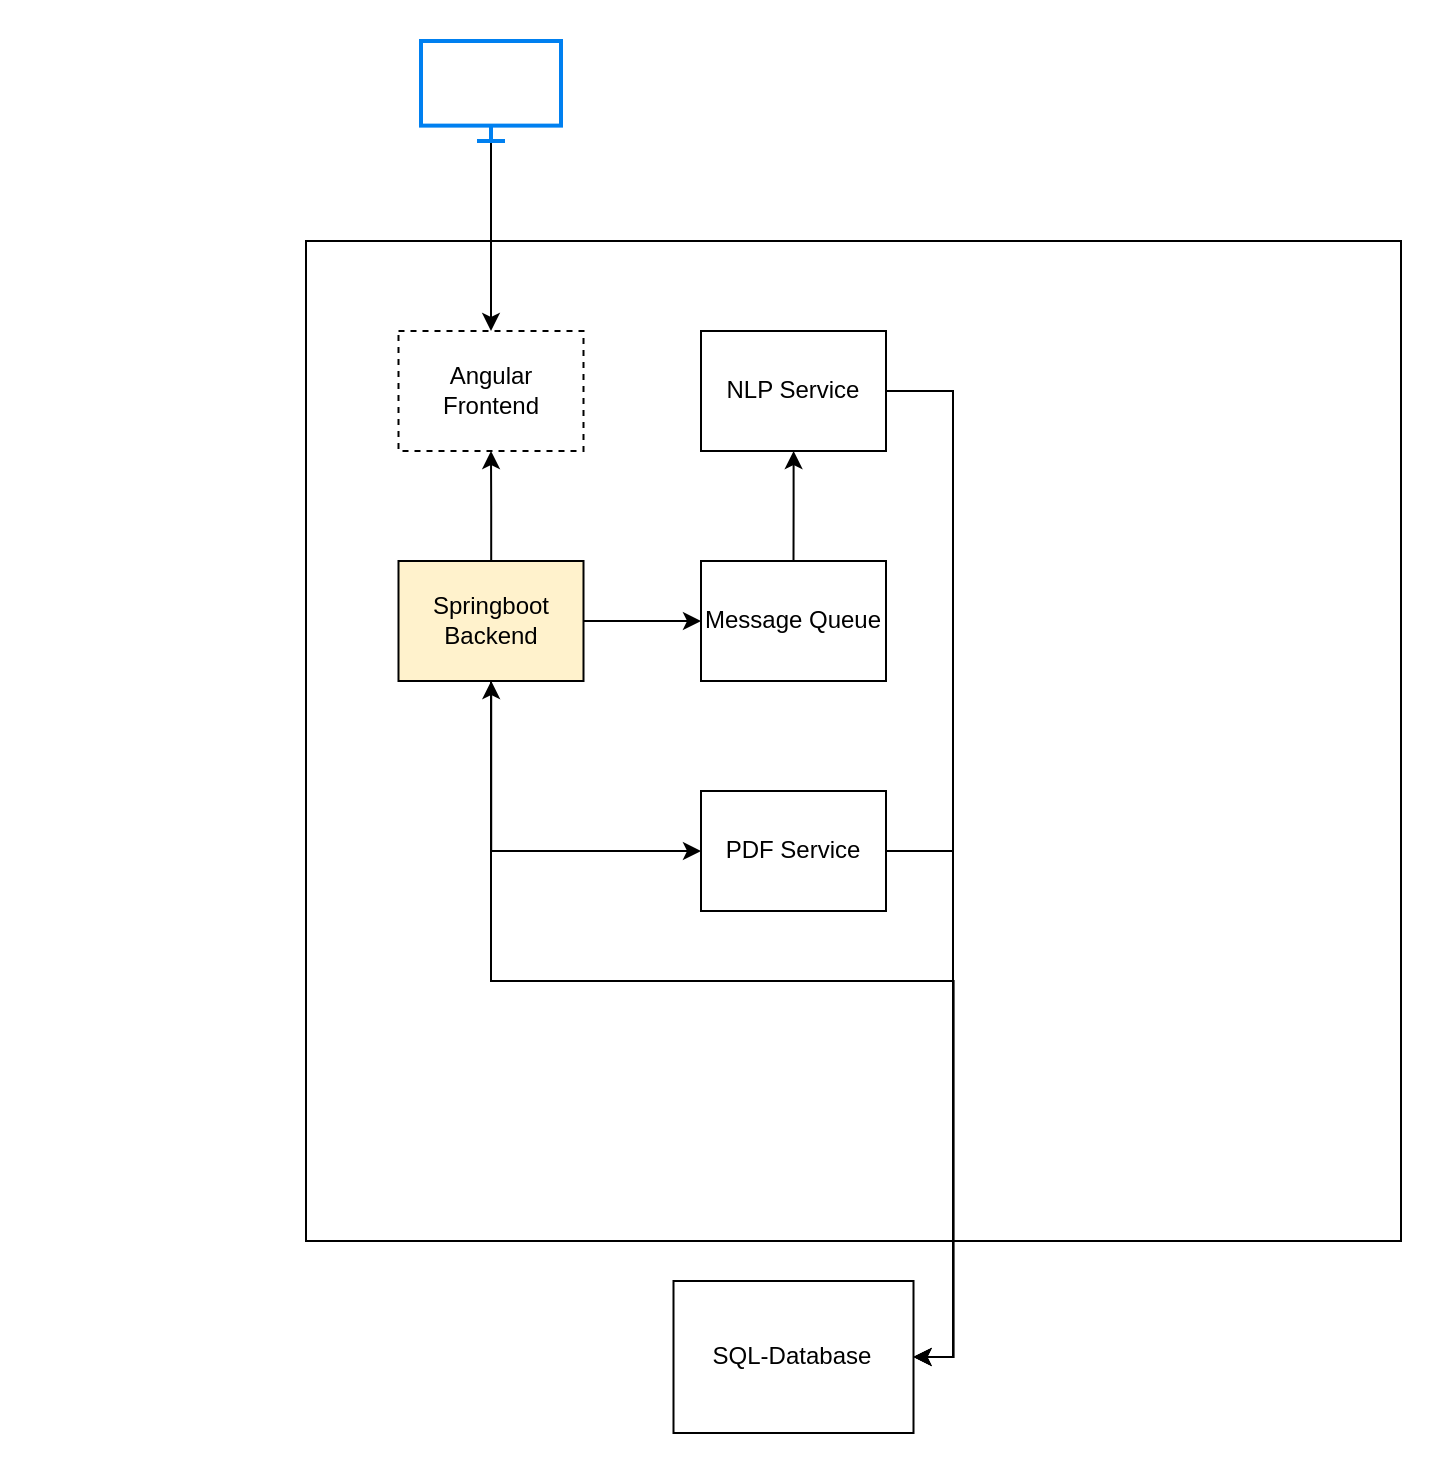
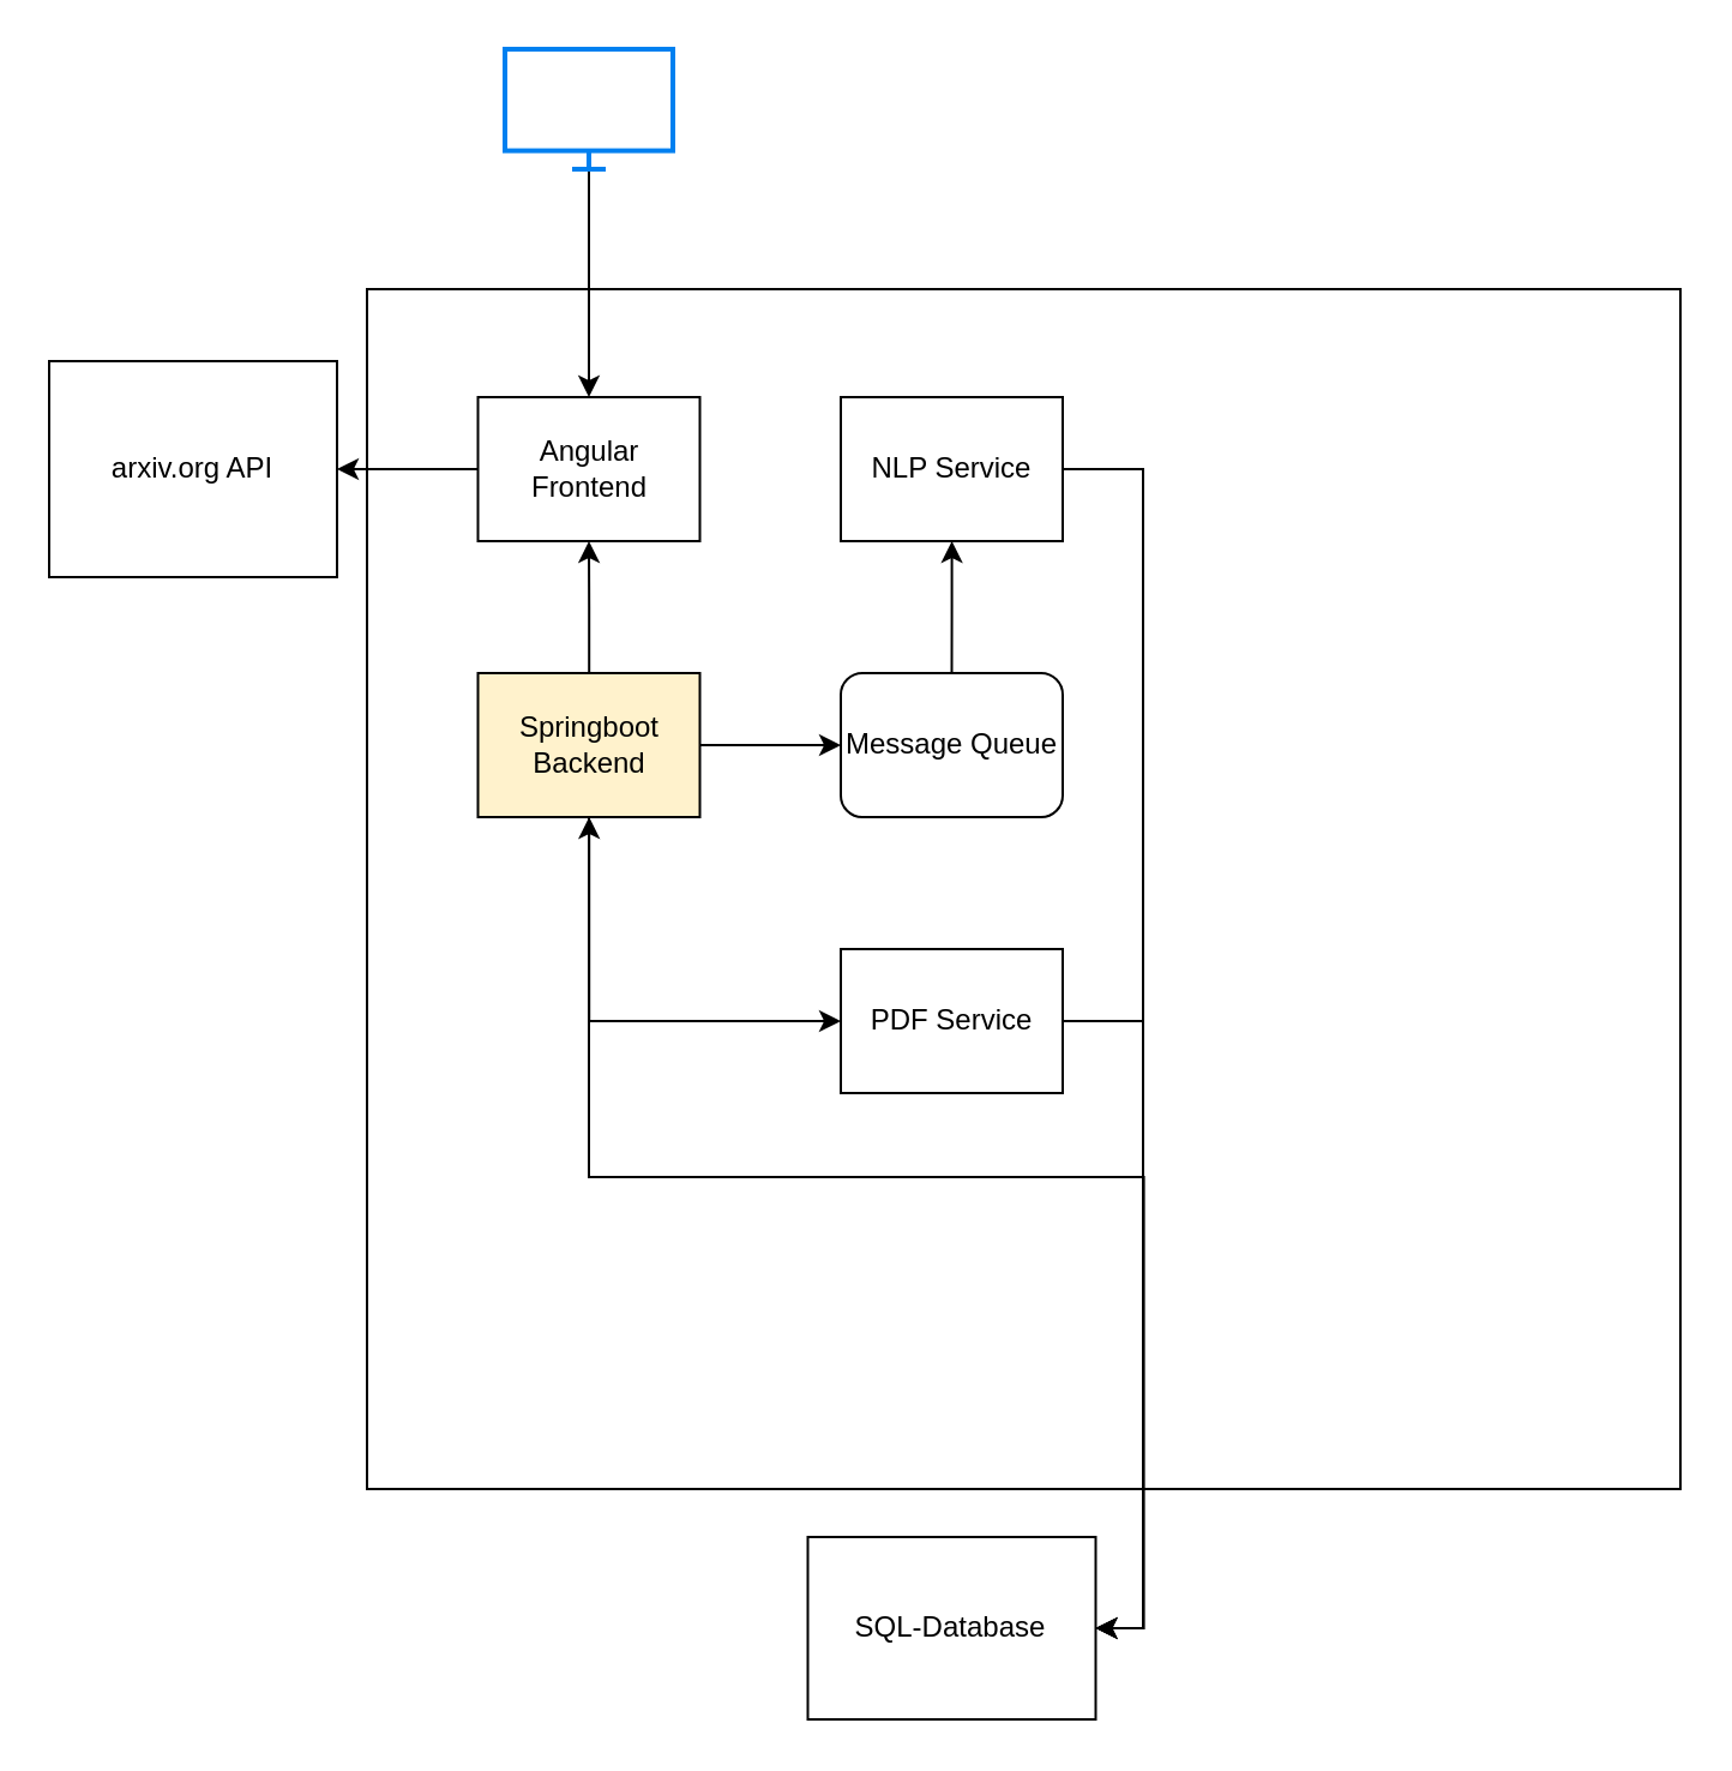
  <mxCell id="0" />
  <mxCell id="1" parent="0" />
  <mxCell id="2" value="" style="rounded=0;whiteSpace=wrap;html=1;" vertex="1" parent="1"><mxGeometry x="152.5" y="120" width="547.5" height="500" as="geometry" /></mxCell>
+ <mxCell id="3" value="arxiv.org API" style="rounded=0;whiteSpace=wrap;html=1;" vertex="1" parent="1"><mxGeometry x="20" y="150" width="120" height="90" as="geometry" /></mxCell>
  <mxCell id="4" style="edgeStyle=orthogonalEdgeStyle;rounded=0;orthogonalLoop=1;jettySize=auto;html=1;entryX=0.5;entryY=0;entryDx=0;entryDy=0;endArrow=classic;endFill=1;" edge="1" parent="1" source="5" target="7"><mxGeometry relative="1" as="geometry" /></mxCell>
  <mxCell id="5" value="" style="html=1;verticalLabelPosition=bottom;align=center;labelBackgroundColor=#ffffff;verticalAlign=top;strokeWidth=2;strokeColor=#0080F0;shadow=0;dashed=0;shape=mxgraph.ios7.icons.monitor;" vertex="1" parent="1"><mxGeometry x="210" y="20" width="70" height="50" as="geometry" /></mxCell>
- <mxCell id="7" value="Angular Frontend" style="rounded=0;whiteSpace=wrap;html=1;dashed=1;" vertex="1" parent="1"><mxGeometry x="198.75" y="165" width="92.5" height="60" as="geometry" /></mxCell>
+ <mxCell id="6" style="edgeStyle=orthogonalEdgeStyle;rounded=0;orthogonalLoop=1;jettySize=auto;html=1;entryX=1;entryY=0.5;entryDx=0;entryDy=0;endArrow=classic;endFill=1;startArrow=none;startFill=0;" edge="1" parent="1" source="7" target="3"><mxGeometry relative="1" as="geometry" /></mxCell>
+ <mxCell id="7" value="Angular Frontend" style="rounded=0;whiteSpace=wrap;html=1;" vertex="1" parent="1"><mxGeometry x="198.75" y="165" width="92.5" height="60" as="geometry" /></mxCell>
  <mxCell id="8" style="edgeStyle=orthogonalEdgeStyle;rounded=0;orthogonalLoop=1;jettySize=auto;html=1;entryX=1;entryY=0.5;entryDx=0;entryDy=0;endArrow=classic;endFill=1;exitX=0.5;exitY=1;exitDx=0;exitDy=0;" edge="1" parent="1" source="10" target="11"><mxGeometry relative="1" as="geometry" /></mxCell>
  <mxCell id="9" style="edgeStyle=orthogonalEdgeStyle;rounded=0;orthogonalLoop=1;jettySize=auto;html=1;entryX=0.5;entryY=1;entryDx=0;entryDy=0;endArrow=classic;endFill=1;" edge="1" parent="1" source="10" target="7"><mxGeometry relative="1" as="geometry" /></mxCell>
  <mxCell id="10" value="Springboot Backend" style="rounded=0;whiteSpace=wrap;html=1;fillColor=#fff2cc;" vertex="1" parent="1"><mxGeometry x="198.75" y="280" width="92.5" height="60" as="geometry" /></mxCell>
  <mxCell id="11" value="SQL-Database" style="rounded=0;whiteSpace=wrap;html=1;" vertex="1" parent="1"><mxGeometry x="336.25" y="640" width="120" height="76" as="geometry" /></mxCell>
  <mxCell id="12" style="edgeStyle=orthogonalEdgeStyle;rounded=0;orthogonalLoop=1;jettySize=auto;html=1;entryX=1;entryY=0.5;entryDx=0;entryDy=0;endArrow=none;endFill=0;startArrow=classic;startFill=1;" edge="1" parent="1" source="13" target="10"><mxGeometry relative="1" as="geometry" /></mxCell>
- <mxCell id="13" value="Message Queue" style="rounded=0;whiteSpace=wrap;html=1;" vertex="1" parent="1"><mxGeometry x="350" y="280" width="92.5" height="60" as="geometry" /></mxCell>
+ <mxCell id="13" value="Message Queue" style="whiteSpace=wrap;html=1;rounded=1;" vertex="1" parent="1"><mxGeometry x="350" y="280" width="92.5" height="60" as="geometry" /></mxCell>
  <mxCell id="14" style="edgeStyle=orthogonalEdgeStyle;rounded=0;orthogonalLoop=1;jettySize=auto;html=1;entryX=0.5;entryY=0;entryDx=0;entryDy=0;endArrow=none;endFill=0;startArrow=classic;startFill=1;" edge="1" parent="1" source="16" target="13"><mxGeometry relative="1" as="geometry" /></mxCell>
  <mxCell id="15" style="edgeStyle=orthogonalEdgeStyle;rounded=0;orthogonalLoop=1;jettySize=auto;html=1;entryX=1;entryY=0.5;entryDx=0;entryDy=0;endArrow=classic;endFill=1;" edge="1" parent="1" source="16" target="11"><mxGeometry relative="1" as="geometry"><Array as="points"><mxPoint x="476" y="195" /><mxPoint x="476" y="678" /></Array></mxGeometry></mxCell>
  <mxCell id="16" value="NLP Service" style="rounded=0;whiteSpace=wrap;html=1;" vertex="1" parent="1"><mxGeometry x="350" y="165" width="92.5" height="60" as="geometry" /></mxCell>
  <mxCell id="17" style="edgeStyle=orthogonalEdgeStyle;rounded=0;orthogonalLoop=1;jettySize=auto;html=1;endArrow=classic;endFill=1;startArrow=classic;startFill=1;" edge="1" parent="1" source="19" target="10"><mxGeometry relative="1" as="geometry" /></mxCell>
  <mxCell id="18" style="edgeStyle=orthogonalEdgeStyle;rounded=0;orthogonalLoop=1;jettySize=auto;html=1;entryX=1;entryY=0.5;entryDx=0;entryDy=0;endArrow=classic;endFill=1;" edge="1" parent="1" source="19" target="11"><mxGeometry relative="1" as="geometry"><Array as="points"><mxPoint x="476" y="425" /><mxPoint x="476" y="678" /></Array></mxGeometry></mxCell>
  <mxCell id="19" value="PDF Service" style="rounded=0;whiteSpace=wrap;html=1;" vertex="1" parent="1"><mxGeometry x="350" y="395" width="92.5" height="60" as="geometry" /></mxCell>
